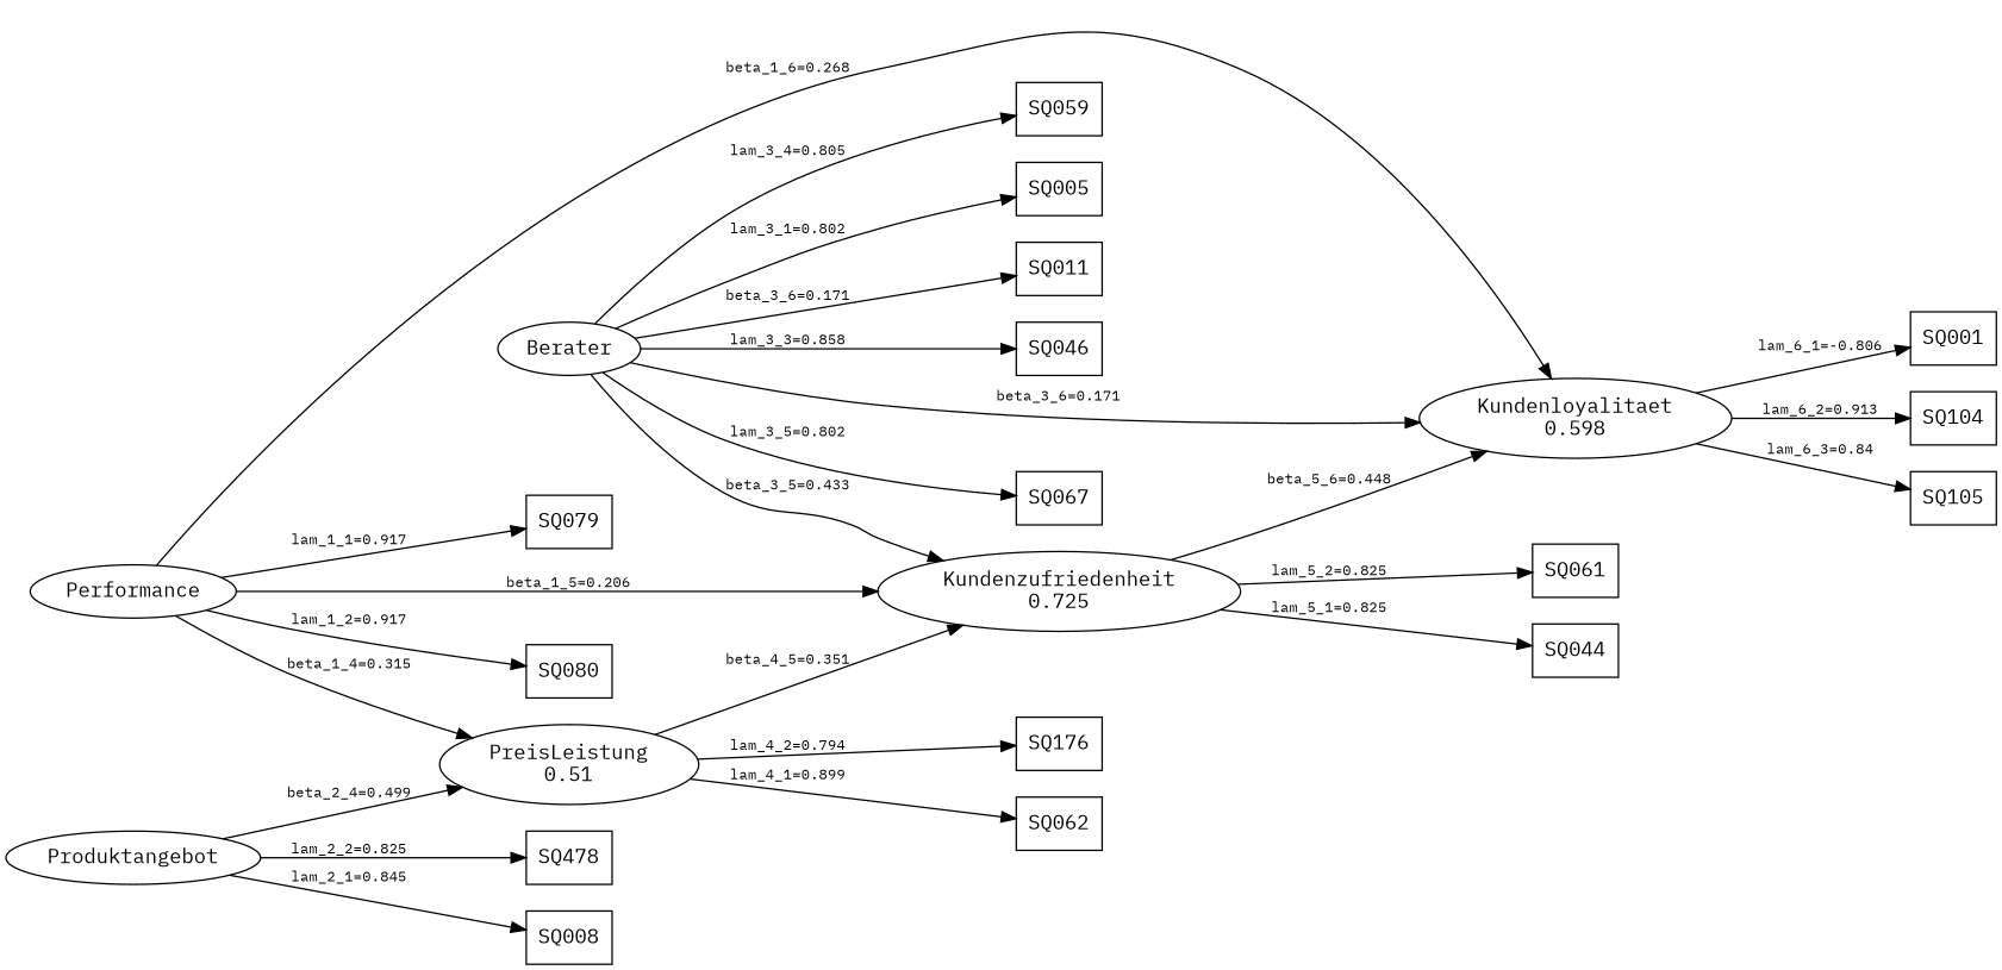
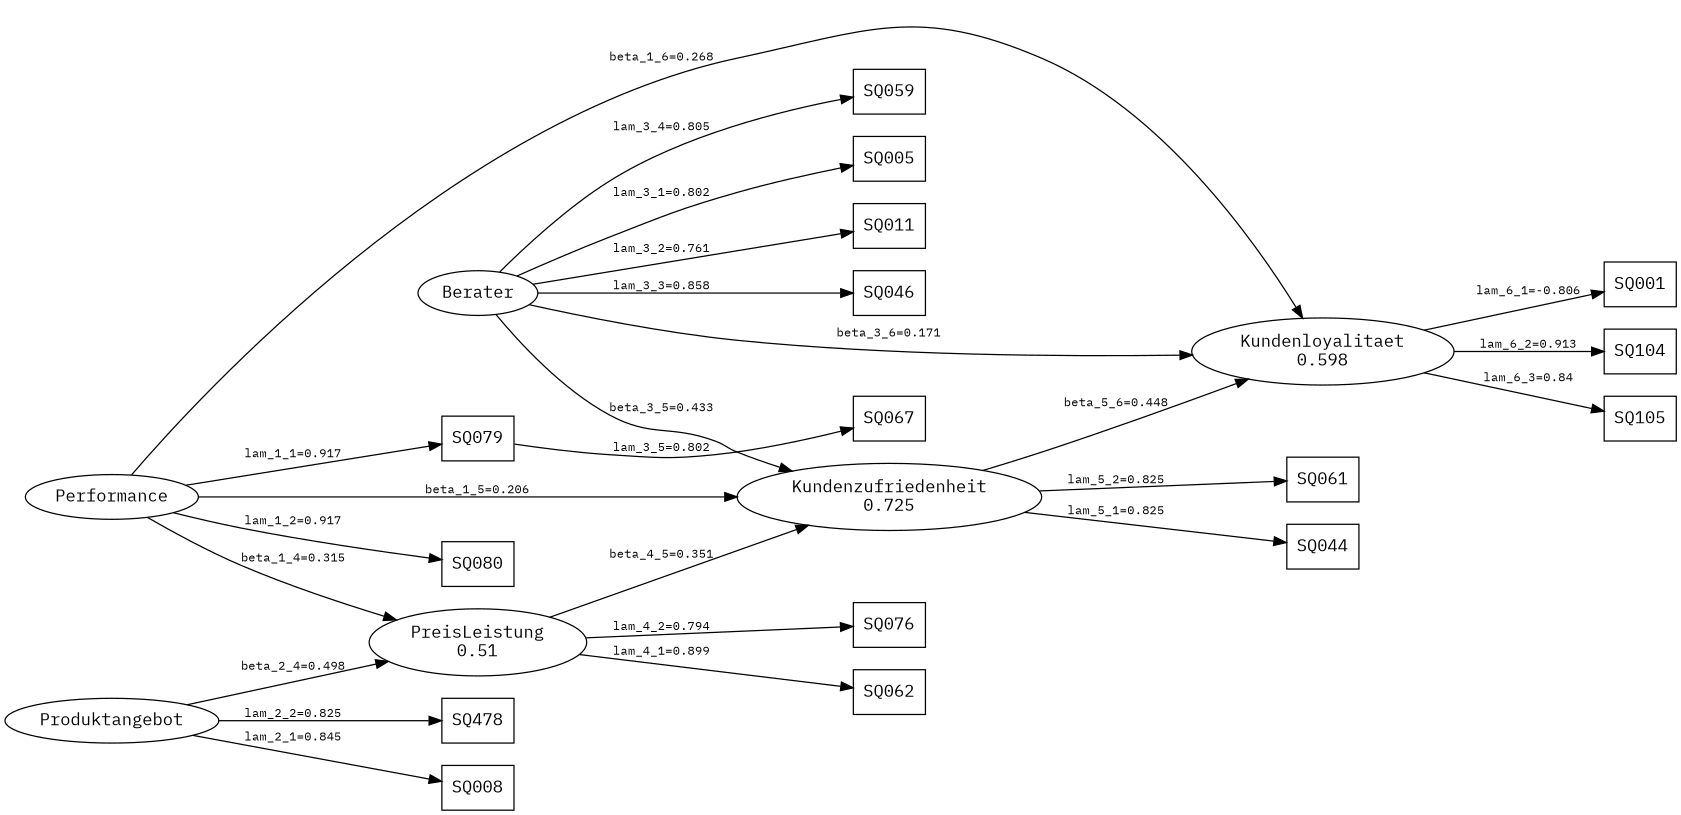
  digraph {
    fontname="IBM Plex Mono"
    rankdir=LR
    node [fontname="IBM Plex Mono" fontsize=14 shape=box]
    edge [fontname="IBM Plex Mono" fontsize=10]
    Performance [shape=ellipse]
    n2 [label="PreisLeistung\n0.51" shape=ellipse]
    n3 [label="Kundenzufriedenheit\n0.725" shape=ellipse]
    n4 [label="Kundenloyalitaet\n0.598" shape=ellipse]
    SQ079
    SQ080
    SQ062
-   SQ076 [label=SQ176]
+   SQ076
    SQ044
    SQ061
    SQ001
    SQ104
    SQ105
    Produktangebot [shape=ellipse]
    SQ008
    n16 [label=SQ478]
    Berater [shape=ellipse]
    SQ005
    SQ011
    SQ046
    SQ059
    SQ067
    Performance -> n2 [label="beta_1_4=0.315"]
    Performance -> n3 [label="beta_1_5=0.206"]
    Performance -> n4 [label="beta_1_6=0.268"]
    Performance -> SQ079 [label="lam_1_1=0.917"]
    Performance -> SQ080 [label="lam_1_2=0.917"]
    n2 -> n3 [label="beta_4_5=0.351"]
    n2 -> SQ062 [label="lam_4_1=0.899"]
    n2 -> SQ076 [label="lam_4_2=0.794"]
    n3 -> n4 [label="beta_5_6=0.448"]
    n3 -> SQ044 [label="lam_5_1=0.825"]
    n3 -> SQ061 [label="lam_5_2=0.825"]
    n4 -> SQ001 [label="lam_6_1=-0.806"]
    n4 -> SQ104 [label="lam_6_2=0.913"]
    n4 -> SQ105 [label="lam_6_3=0.84"]
-   Produktangebot -> n2 [label="beta_2_4=0.499"]
+   Produktangebot -> n2 [label="beta_2_4=0.498"]
    Produktangebot -> SQ008 [label="lam_2_1=0.845"]
    Produktangebot -> n16 [label="lam_2_2=0.825"]
    Berater -> n3 [label="beta_3_5=0.433"]
    Berater -> n4 [label="beta_3_6=0.171"]
    Berater -> SQ005 [label="lam_3_1=0.802"]
-   Berater -> SQ011 [label="beta_3_6=0.171"]
+   Berater -> SQ011 [label="lam_3_2=0.761"]
    Berater -> SQ046 [label="lam_3_3=0.858"]
    Berater -> SQ059 [label="lam_3_4=0.805"]
-   Berater -> SQ067 [label="lam_3_5=0.802"]
+   SQ079 -> SQ067 [label="lam_3_5=0.802"]
  }
